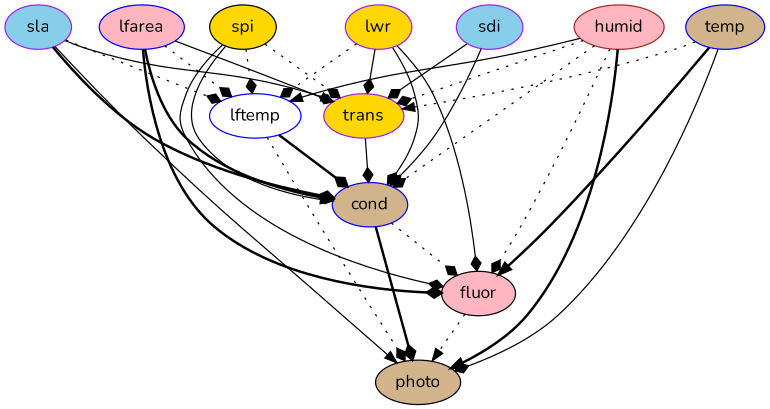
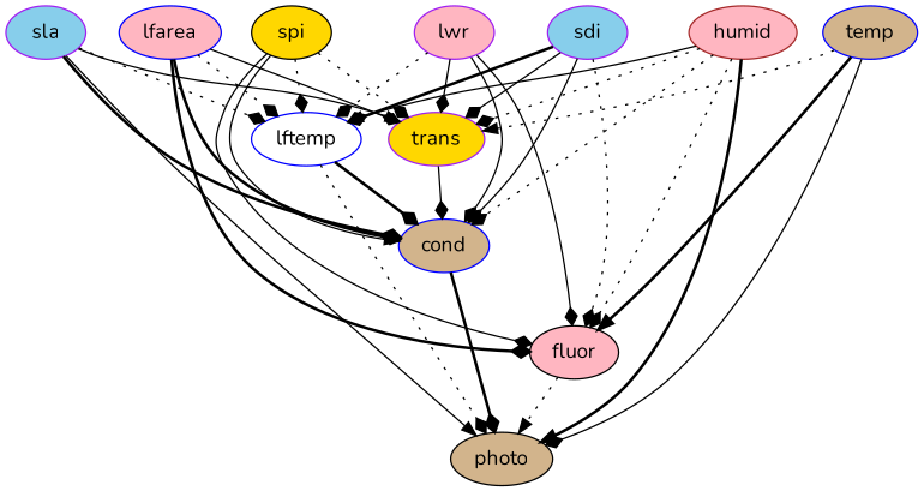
  digraph {
    fontname=Nunito
    node [color=purple fillcolor=lightpink fontname=Nunito style=filled]
    edge [arrowhead=diamond fontname=Nunito style=solid]
    sla [fillcolor=skyblue]
    lftemp [color=blue fillcolor=white]
    trans [fillcolor=gold]
    cond [color=blue fillcolor=tan]
    photo [color=black fillcolor=tan]
    fluor [color=black]
-   lwr [fillcolor=gold]
+   lwr
    lfarea [color=blue]
    spi [color=black fillcolor=gold]
    sdi [fillcolor=skyblue]
    humid [color=brown]
    temp [color=blue fillcolor=tan]
    sla -> lftemp [style=dotted]
    sla -> trans [arrowhead=normal]
    sla -> cond [style=bold]
    sla -> photo [arrowhead=normal]
    lftemp -> cond [style=bold]
    lftemp -> photo [style=dotted]
    trans -> cond
    cond -> photo [style=bold]
    fluor -> photo [arrowhead=normal style=dotted]
    lwr -> lftemp [style=dotted]
    lwr -> trans
    lwr -> cond
    lwr -> fluor
    lfarea -> lftemp [style=dotted]
    lfarea -> trans
    lfarea -> cond [style=bold]
    lfarea -> fluor [style=bold]
    spi -> lftemp [style=dotted]
    spi -> trans [style=dotted]
    spi -> cond [arrowhead=normal]
    spi -> fluor
+   sdi -> lftemp [style=bold]
    sdi -> trans
    sdi -> cond
-   cond -> fluor [style=dotted]
+   sdi -> fluor [style=dotted]
    humid -> lftemp [arrowhead=normal]
    humid -> trans [style=dotted]
    humid -> cond [style=dotted]
    humid -> photo [arrowhead=normal style=bold]
    humid -> fluor [style=dotted]
    temp -> trans [arrowhead=normal style=dotted]
    temp -> photo
    temp -> fluor [arrowhead=normal style=bold]
  }
